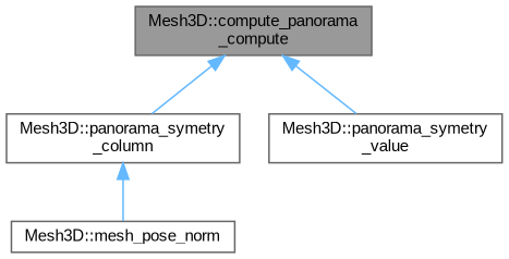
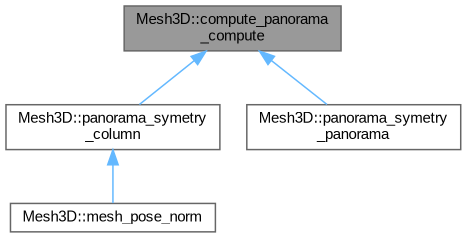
  digraph {
    fontname="Liberation Sans"
    rankdir=TB
    node [color=grey40 fillcolor=white fontname="Liberation Sans" fontsize=10 shape=box style=filled]
    edge [color=steelblue1 dir=back fontname="Liberation Sans" fontsize=10 labelfontname=Helvetica labelfontsize=10 style=solid]
    n1 [color=gray40 fillcolor=grey60 fontcolor=black height=0.2 label="Mesh3D::compute_panorama\l_compute" width=0.4]
    n2 [height=0.2 label="Mesh3D::panorama_symetry\l_column" width=0.4]
-   n3 [height=0.2 label="Mesh3D::panorama_symetry\l_value" width=0.4]
+   n3 [height=0.2 label="Mesh3D::panorama_symetry\l_panorama" width=0.4]
    n4 [height=0.2 label="Mesh3D::mesh_pose_norm" width=0.4]
    n1 -> n2
    n1 -> n3
    n2 -> n4
  }
